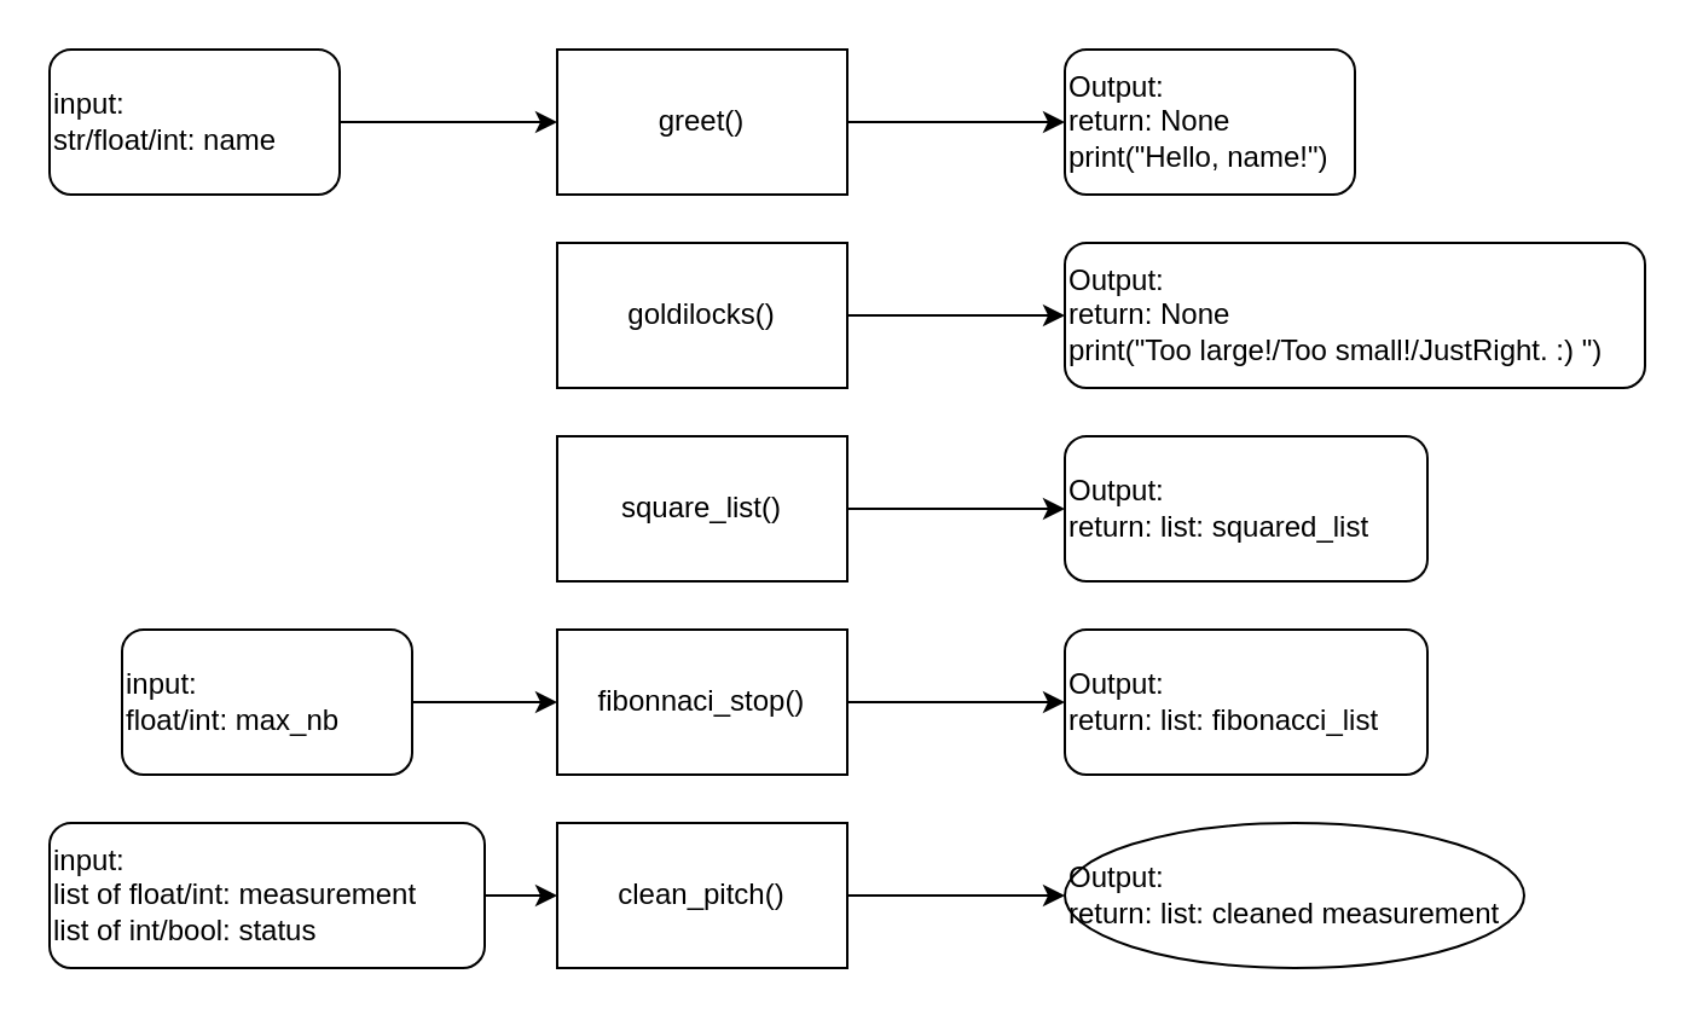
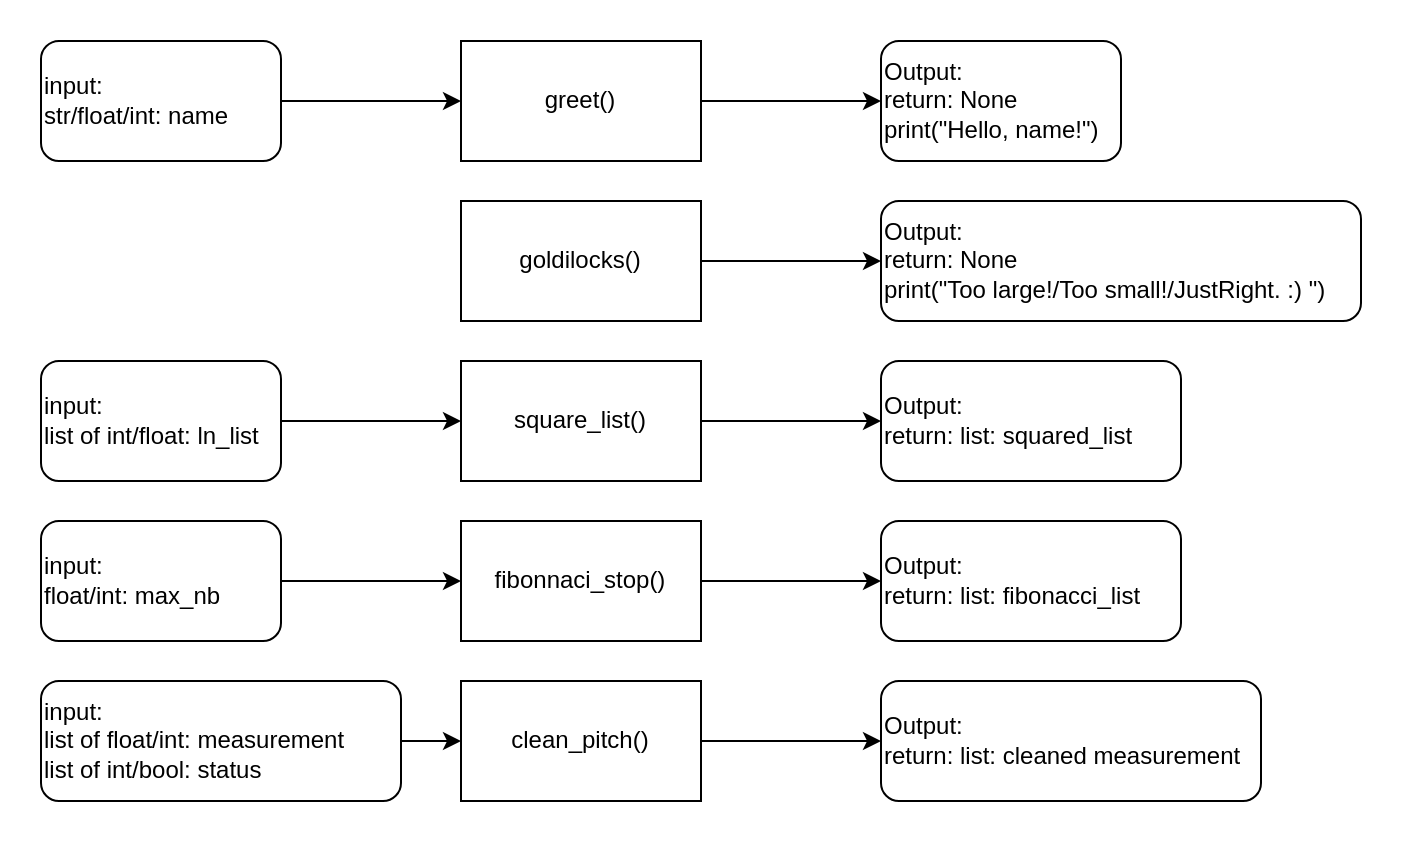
  <mxCell id="0" />
  <mxCell id="1" parent="0" />
  <mxCell id="2" value="" style="edgeStyle=none;html=1;" edge="1" parent="1" source="3" target="14"><mxGeometry relative="1" as="geometry" /></mxCell>
  <mxCell id="3" value="greet()" style="rounded=0;whiteSpace=wrap;html=1;" vertex="1" parent="1"><mxGeometry x="230" y="20" width="120" height="60" as="geometry" /></mxCell>
  <mxCell id="4" value="" style="edgeStyle=none;html=1;" edge="1" parent="1" source="5" target="15"><mxGeometry relative="1" as="geometry" /></mxCell>
  <mxCell id="5" value="goldilocks()" style="rounded=0;whiteSpace=wrap;html=1;" vertex="1" parent="1"><mxGeometry x="230" y="100" width="120" height="60" as="geometry" /></mxCell>
  <mxCell id="6" value="" style="edgeStyle=none;html=1;" edge="1" parent="1" source="7" target="18"><mxGeometry relative="1" as="geometry" /></mxCell>
  <mxCell id="7" value="square_list()" style="rounded=0;whiteSpace=wrap;html=1;" vertex="1" parent="1"><mxGeometry x="230" y="180" width="120" height="60" as="geometry" /></mxCell>
  <mxCell id="8" value="" style="edgeStyle=none;html=1;" edge="1" parent="1" source="9" target="21"><mxGeometry relative="1" as="geometry" /></mxCell>
  <mxCell id="9" value="fibonnaci_stop()" style="rounded=0;whiteSpace=wrap;html=1;" vertex="1" parent="1"><mxGeometry x="230" y="260" width="120" height="60" as="geometry" /></mxCell>
  <mxCell id="10" value="" style="edgeStyle=none;html=1;" edge="1" parent="1" source="11" target="24"><mxGeometry relative="1" as="geometry" /></mxCell>
  <mxCell id="11" value="clean_pitch()" style="rounded=0;whiteSpace=wrap;html=1;" vertex="1" parent="1"><mxGeometry x="230" y="340" width="120" height="60" as="geometry" /></mxCell>
  <mxCell id="12" value="" style="edgeStyle=none;html=1;" edge="1" parent="1" source="13" target="3"><mxGeometry relative="1" as="geometry" /></mxCell>
  <mxCell id="13" value="input:&lt;br&gt;str/float/int: name" style="rounded=1;whiteSpace=wrap;html=1;align=left;" vertex="1" parent="1"><mxGeometry x="20" y="20" width="120" height="60" as="geometry" /></mxCell>
  <mxCell id="14" value="Output:&lt;br&gt;return: None&lt;div&gt;print(&quot;Hello, name!&quot;)&lt;/div&gt;" style="rounded=1;whiteSpace=wrap;html=1;align=left;" vertex="1" parent="1"><mxGeometry x="440" y="20" width="120" height="60" as="geometry" /></mxCell>
  <mxCell id="15" value="Output:&lt;br&gt;return: None&lt;div&gt;print(&quot;Too large!/Too small!/JustRight. :) &quot;)&lt;/div&gt;" style="rounded=1;whiteSpace=wrap;html=1;align=left;" vertex="1" parent="1"><mxGeometry x="440" y="100" width="240" height="60" as="geometry" /></mxCell>
+ <mxCell id="16" value="" style="edgeStyle=none;html=1;" edge="1" parent="1" source="17" target="7"><mxGeometry relative="1" as="geometry" /></mxCell>
+ <mxCell id="17" value="input:&lt;br&gt;list of int/float: ln_list" style="rounded=1;whiteSpace=wrap;html=1;align=left;" vertex="1" parent="1"><mxGeometry x="20" y="180" width="120" height="60" as="geometry" /></mxCell>
  <mxCell id="18" value="Output:&lt;br&gt;return: list: squared_list" style="rounded=1;whiteSpace=wrap;html=1;align=left;" vertex="1" parent="1"><mxGeometry x="440" y="180" width="150" height="60" as="geometry" /></mxCell>
  <mxCell id="19" value="" style="edgeStyle=none;html=1;" edge="1" parent="1" source="20" target="9"><mxGeometry relative="1" as="geometry" /></mxCell>
- <mxCell id="20" value="input:&lt;br&gt;float/int: max_nb" style="rounded=1;whiteSpace=wrap;html=1;align=left;" vertex="1" parent="1"><mxGeometry x="50" y="260" width="120" height="60" as="geometry" /></mxCell>
+ <mxCell id="20" value="input:&lt;br&gt;float/int: max_nb" style="rounded=1;whiteSpace=wrap;html=1;align=left;" vertex="1" parent="1"><mxGeometry x="20" y="260" width="120" height="60" as="geometry" /></mxCell>
  <mxCell id="21" value="Output:&lt;br&gt;return: list: fibonacci_list" style="rounded=1;whiteSpace=wrap;html=1;align=left;" vertex="1" parent="1"><mxGeometry x="440" y="260" width="150" height="60" as="geometry" /></mxCell>
  <mxCell id="22" value="" style="edgeStyle=none;html=1;" edge="1" parent="1" source="23" target="11"><mxGeometry relative="1" as="geometry" /></mxCell>
  <mxCell id="23" value="input:&lt;br&gt;list of float/int: measurement&lt;div&gt;list of int/bool: status&lt;/div&gt;" style="rounded=1;whiteSpace=wrap;html=1;align=left;" vertex="1" parent="1"><mxGeometry x="20" y="340" width="180" height="60" as="geometry" /></mxCell>
- <mxCell id="24" value="Output:&lt;br&gt;return: list: cleaned measurement" style="ellipse;whiteSpace=wrap;html=1;align=left;" vertex="1" parent="1"><mxGeometry x="440" y="340" width="190" height="60" as="geometry" /></mxCell>
+ <mxCell id="24" value="Output:&lt;br&gt;return: list: cleaned measurement" style="rounded=1;whiteSpace=wrap;html=1;align=left;" vertex="1" parent="1"><mxGeometry x="440" y="340" width="190" height="60" as="geometry" /></mxCell>
